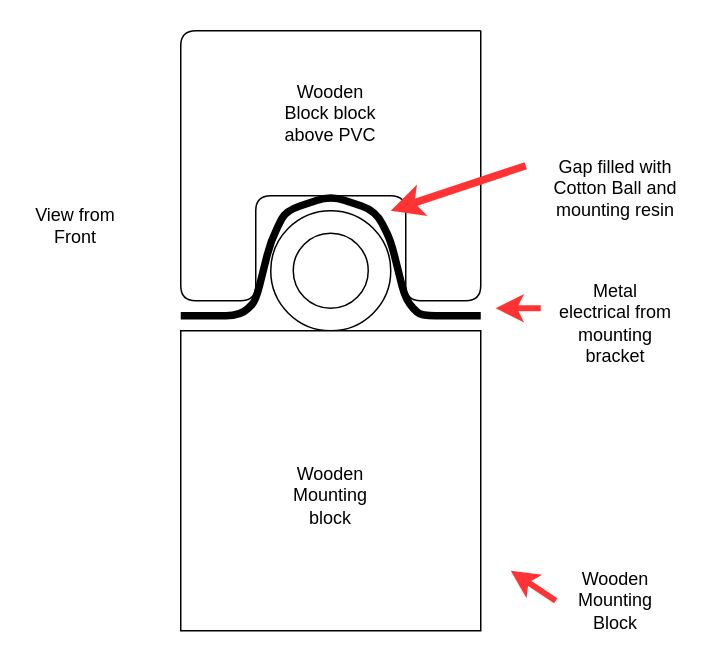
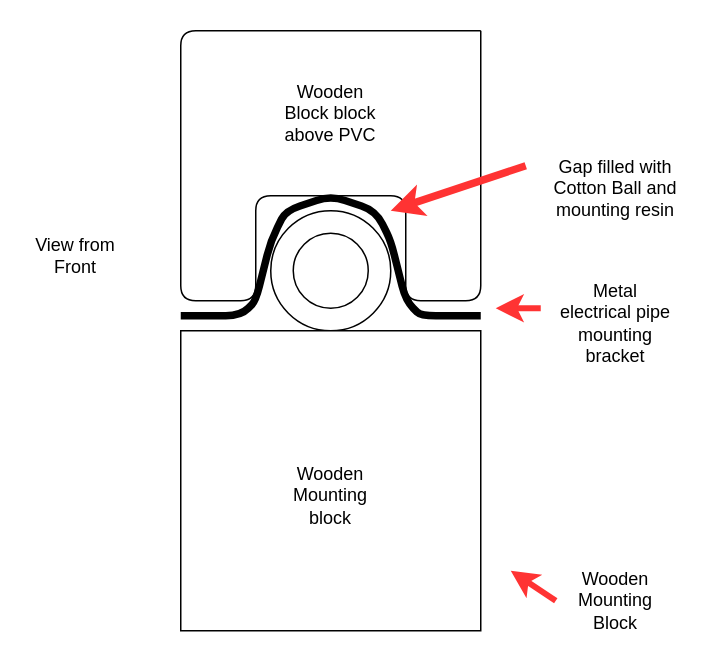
  <mxCell id="0" />
  <mxCell id="1" parent="0" />
  <mxCell id="2" value="" style="ellipse;whiteSpace=wrap;html=1;aspect=fixed;" vertex="1" parent="1"><mxGeometry x="180" y="140" width="80" height="80" as="geometry" /></mxCell>
  <mxCell id="3" value="" style="ellipse;whiteSpace=wrap;html=1;aspect=fixed;" vertex="1" parent="1"><mxGeometry x="195" y="155" width="50" height="50" as="geometry" /></mxCell>
  <mxCell id="4" value="" style="whiteSpace=wrap;html=1;aspect=fixed;" vertex="1" parent="1"><mxGeometry x="120" y="220" width="200" height="200" as="geometry" /></mxCell>
  <mxCell id="5" value="" style="endArrow=none;html=1;strokeWidth=5;" edge="1" parent="1"><mxGeometry width="50" height="50" relative="1" as="geometry"><mxPoint x="120" y="210" as="sourcePoint" /><mxPoint x="320" y="210" as="targetPoint" /><Array as="points"><mxPoint x="160" y="210" /><mxPoint x="170" y="200" /><mxPoint x="180" y="160" /><mxPoint x="190" y="140" /><mxPoint x="220" y="130" /><mxPoint x="250" y="140" /><mxPoint x="260" y="160" /><mxPoint x="270" y="200" /><mxPoint x="280" y="210" /></Array></mxGeometry></mxCell>
  <mxCell id="6" value="" style="endArrow=classic;html=1;strokeWidth=4;strokeColor=#FF3333;" edge="1" parent="1"><mxGeometry width="50" height="50" relative="1" as="geometry"><mxPoint x="370" y="400" as="sourcePoint" /><mxPoint x="340" y="380" as="targetPoint" /></mxGeometry></mxCell>
  <mxCell id="7" value="&lt;div&gt;Wooden &lt;br&gt;&lt;/div&gt;&lt;div&gt;Mounting Block&lt;br&gt;&lt;/div&gt;" style="text;html=1;strokeColor=none;fillColor=none;align=center;verticalAlign=middle;whiteSpace=wrap;rounded=0;dashed=1;" vertex="1" parent="1"><mxGeometry x="380" y="380" width="60" height="40" as="geometry" /></mxCell>
  <mxCell id="8" value="" style="endArrow=classic;html=1;strokeColor=#FF3333;strokeWidth=4;" edge="1" parent="1"><mxGeometry width="50" height="50" relative="1" as="geometry"><mxPoint x="360" y="205" as="sourcePoint" /><mxPoint x="330" y="205" as="targetPoint" /></mxGeometry></mxCell>
- <mxCell id="9" value="Metal electrical from mounting bracket" style="text;html=1;strokeColor=none;fillColor=none;align=center;verticalAlign=middle;whiteSpace=wrap;rounded=0;dashed=1;" vertex="1" parent="1"><mxGeometry x="370" y="180" width="80" height="70" as="geometry" /></mxCell>
- <mxCell id="10" value="View from Front" style="text;html=1;strokeColor=none;fillColor=none;align=center;verticalAlign=middle;whiteSpace=wrap;rounded=0;" vertex="1" parent="1"><mxGeometry x="20" y="125" width="60" height="50" as="geometry" /></mxCell>
+ <mxCell id="9" value="Metal electrical pipe mounting bracket" style="text;html=1;strokeColor=none;fillColor=none;align=center;verticalAlign=middle;whiteSpace=wrap;rounded=0;dashed=1;" vertex="1" parent="1"><mxGeometry x="370" y="180" width="80" height="70" as="geometry" /></mxCell>
+ <mxCell id="10" value="View from Front" style="text;html=1;strokeColor=none;fillColor=none;align=center;verticalAlign=middle;whiteSpace=wrap;rounded=0;" vertex="1" parent="1"><mxGeometry x="20" y="145" width="60" height="50" as="geometry" /></mxCell>
  <mxCell id="11" value="" style="curved=1;endArrow=classic;html=1;strokeColor=none;strokeWidth=5;" edge="1" parent="1"><mxGeometry width="50" height="50" relative="1" as="geometry"><mxPoint x="210" y="300" as="sourcePoint" /><mxPoint x="260" y="250" as="targetPoint" /><Array as="points"><mxPoint x="260" y="300" /><mxPoint x="210" y="250" /></Array></mxGeometry></mxCell>
  <mxCell id="12" value="" style="endArrow=none;html=1;strokeColor=#000000;strokeWidth=1;" edge="1" parent="1"><mxGeometry width="50" height="50" relative="1" as="geometry"><mxPoint x="320" y="20" as="sourcePoint" /><mxPoint x="320" y="20" as="targetPoint" /><Array as="points"><mxPoint x="120" y="20" /><mxPoint x="120" y="200" /><mxPoint x="170" y="200" /><mxPoint x="170" y="130" /><mxPoint x="270" y="130" /><mxPoint x="270" y="200" /><mxPoint x="320" y="200" /></Array></mxGeometry></mxCell>
  <mxCell id="13" value="&lt;div&gt;Wooden&lt;/div&gt;&lt;div&gt;Mounting block&lt;/div&gt;" style="text;html=1;strokeColor=none;fillColor=none;align=center;verticalAlign=middle;whiteSpace=wrap;rounded=0;" vertex="1" parent="1"><mxGeometry x="195" y="310" width="50" height="40" as="geometry" /></mxCell>
  <mxCell id="14" value="&lt;div&gt;Wooden&lt;/div&gt;&lt;div&gt;Block block above PVC&lt;br&gt;&lt;/div&gt;" style="text;html=1;strokeColor=none;fillColor=none;align=center;verticalAlign=middle;whiteSpace=wrap;rounded=0;" vertex="1" parent="1"><mxGeometry x="180" y="50" width="80" height="50" as="geometry" /></mxCell>
  <mxCell id="15" value="" style="endArrow=classic;html=1;strokeColor=#FF3333;strokeWidth=5;" edge="1" parent="1"><mxGeometry width="50" height="50" relative="1" as="geometry"><mxPoint x="350" y="110" as="sourcePoint" /><mxPoint x="260" y="140" as="targetPoint" /></mxGeometry></mxCell>
  <mxCell id="16" value="Gap filled with Cotton Ball and mounting resin" style="text;html=1;strokeColor=none;fillColor=none;align=center;verticalAlign=middle;whiteSpace=wrap;rounded=0;" vertex="1" parent="1"><mxGeometry x="360" y="100" width="100" height="50" as="geometry" /></mxCell>
